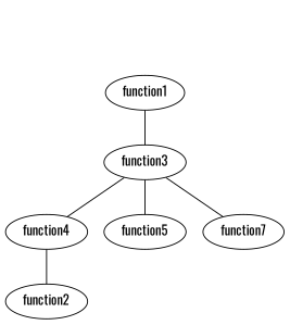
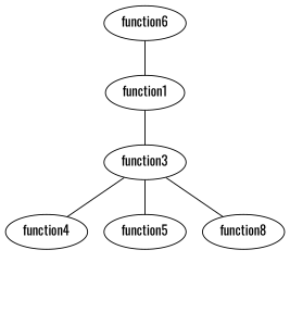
  strict graph {
    fontname=Oswald
    node [fontname=Oswald]
    edge [fontname=Oswald]
    function1
    function3
    function4
    function5
-   function7
-   function2
+   function7 [label=function8]
+   function6
    function1 -- function3
    function3 -- function4
    function3 -- function5
    function3 -- function7
-   function4 -- function2
+   function6 -- function1
  }
